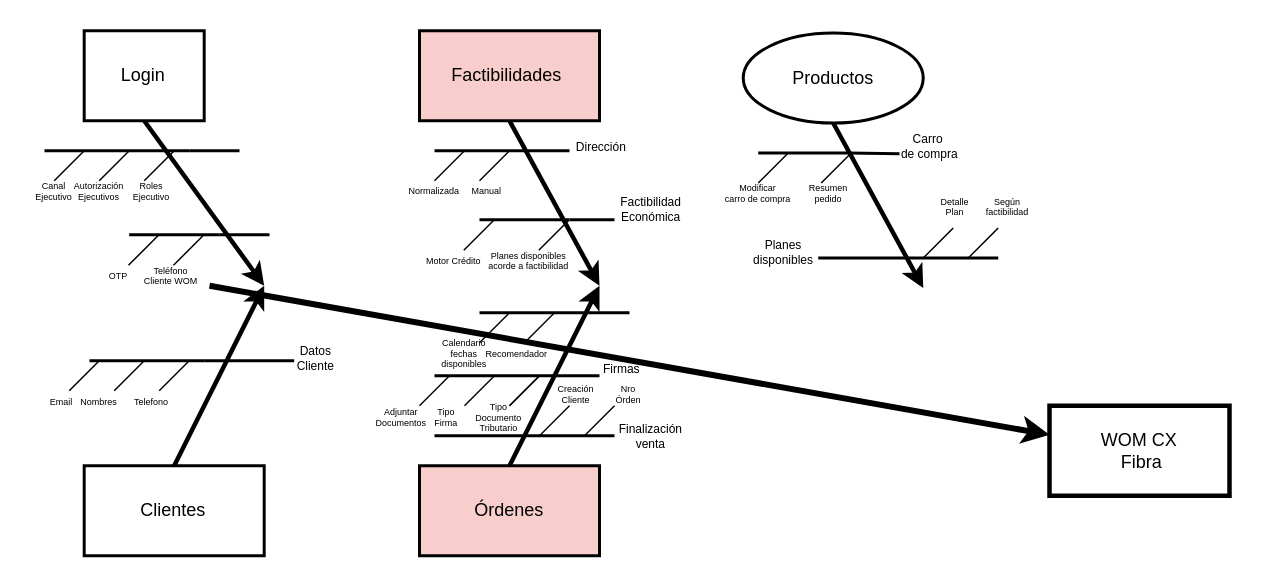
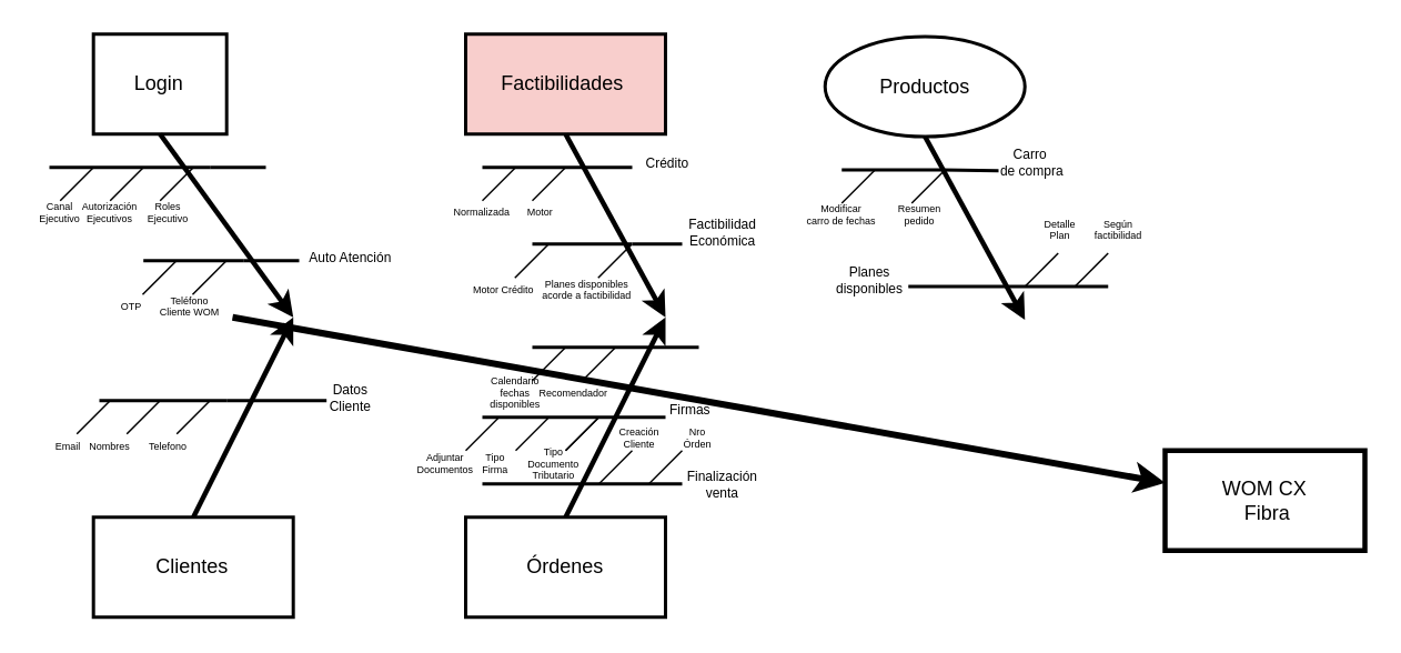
  <mxCell id="0" />
  <mxCell id="1" parent="0" />
  <mxCell id="2" value="Login" style="whiteSpace=wrap;strokeWidth=2" parent="1" vertex="1"><mxGeometry x="55.458" y="20" width="80" height="60" as="geometry" /></mxCell>
  <mxCell id="3" value="Clientes" style="whiteSpace=wrap;strokeWidth=2" parent="1" vertex="1"><mxGeometry x="55.458" y="310" width="120" height="60" as="geometry" /></mxCell>
  <mxCell id="4" value="WOM CX&#10; Fibra" style="whiteSpace=wrap;strokeWidth=3" parent="1" vertex="1"><mxGeometry x="699" y="270" width="120" height="60" as="geometry" /></mxCell>
  <mxCell id="5" value="" style="edgeStyle=none;strokeWidth=4" parent="1" target="4" edge="1"><mxGeometry width="100" height="100" relative="1" as="geometry"><mxPoint x="139" y="190" as="sourcePoint" /><mxPoint x="259" y="140" as="targetPoint" /></mxGeometry></mxCell>
  <mxCell id="6" value="" style="edgeStyle=none;exitX=0.5;exitY=1;strokeWidth=3" parent="1" source="2" edge="1"><mxGeometry width="100" height="100" relative="1" as="geometry"><mxPoint x="115.458" y="100" as="sourcePoint" /><mxPoint x="175.458" y="190" as="targetPoint" /></mxGeometry></mxCell>
  <mxCell id="7" value="" style="edgeStyle=none;exitX=0.5;exitY=0;strokeWidth=3" parent="1" edge="1"><mxGeometry width="100" height="100" relative="1" as="geometry"><mxPoint x="115.458" y="310" as="sourcePoint" /><mxPoint x="175.458" y="190" as="targetPoint" /></mxGeometry></mxCell>
  <mxCell id="8" value="" style="edgeStyle=none;endArrow=none;strokeWidth=2" parent="1" edge="1"><mxGeometry width="100" height="100" relative="1" as="geometry"><mxPoint x="29" y="100" as="sourcePoint" /><mxPoint x="125.458" y="100" as="targetPoint" /></mxGeometry></mxCell>
  <mxCell id="9" value="" style="edgeStyle=none;endArrow=none;strokeWidth=2" parent="1" edge="1"><mxGeometry width="100" height="100" relative="1" as="geometry"><mxPoint x="85.458" y="156" as="sourcePoint" /><mxPoint x="145.458" y="156" as="targetPoint" /></mxGeometry></mxCell>
  <mxCell id="10" value="" style="edgeStyle=none;endArrow=none;strokeWidth=2" parent="1" edge="1"><mxGeometry width="100" height="100" relative="1" as="geometry"><mxPoint x="125.458" y="100" as="sourcePoint" /><mxPoint x="159" y="100" as="targetPoint" /></mxGeometry></mxCell>
  <mxCell id="11" value="" style="edgeStyle=none;endArrow=none;strokeWidth=2" parent="1" edge="1"><mxGeometry width="100" height="100" relative="1" as="geometry"><mxPoint x="145.458" y="156" as="sourcePoint" /><mxPoint x="179" y="156" as="targetPoint" /></mxGeometry></mxCell>
  <mxCell id="12" value="" style="edgeStyle=none;endArrow=none;strokeWidth=2" parent="1" edge="1"><mxGeometry width="100" height="100" relative="1" as="geometry"><mxPoint x="59" y="240" as="sourcePoint" /><mxPoint x="135.458" y="240" as="targetPoint" /></mxGeometry></mxCell>
  <mxCell id="13" value="" style="edgeStyle=none;endArrow=none;strokeWidth=2" parent="1" edge="1"><mxGeometry width="100" height="100" relative="1" as="geometry"><mxPoint x="135.458" y="240" as="sourcePoint" /><mxPoint x="195.458" y="240" as="targetPoint" /></mxGeometry></mxCell>
  <mxCell id="14" value="" style="edgeStyle=none;endArrow=none;" parent="1" edge="1"><mxGeometry width="100" height="100" relative="1" as="geometry"><mxPoint x="95.458" y="120" as="sourcePoint" /><mxPoint x="115.458" y="100" as="targetPoint" /></mxGeometry></mxCell>
  <mxCell id="15" value="" style="edgeStyle=none;endArrow=none;" parent="1" edge="1"><mxGeometry width="100" height="100" relative="1" as="geometry"><mxPoint x="65.458" y="120" as="sourcePoint" /><mxPoint x="85.458" y="100" as="targetPoint" /></mxGeometry></mxCell>
  <mxCell id="16" value="" style="edgeStyle=none;endArrow=none;" parent="1" edge="1"><mxGeometry width="100" height="100" relative="1" as="geometry"><mxPoint x="114.976" y="176.37" as="sourcePoint" /><mxPoint x="134.976" y="156.37" as="targetPoint" /></mxGeometry></mxCell>
  <mxCell id="17" value="" style="edgeStyle=none;endArrow=none;" parent="1" edge="1"><mxGeometry width="100" height="100" relative="1" as="geometry"><mxPoint x="84.976" y="176.37" as="sourcePoint" /><mxPoint x="104.976" y="156.37" as="targetPoint" /></mxGeometry></mxCell>
  <mxCell id="18" value="" style="edgeStyle=none;endArrow=none;" parent="1" edge="1"><mxGeometry width="100" height="100" relative="1" as="geometry"><mxPoint x="105.458" y="260" as="sourcePoint" /><mxPoint x="125.458" y="240" as="targetPoint" /></mxGeometry></mxCell>
  <mxCell id="19" value="" style="edgeStyle=none;endArrow=none;" parent="1" edge="1"><mxGeometry width="100" height="100" relative="1" as="geometry"><mxPoint x="75.458" y="260" as="sourcePoint" /><mxPoint x="95.458" y="240" as="targetPoint" /></mxGeometry></mxCell>
  <mxCell id="20" value="Autorización&#10;Ejecutivos" style="text;spacingTop=-5;fontSize=6;align=center;verticalAlign=middle;points=[]" parent="1" vertex="1"><mxGeometry x="50.458" y="120" width="30" height="20.0" as="geometry" /></mxCell>
  <mxCell id="21" value="Roles&#10;Ejecutivo" style="text;spacingTop=-5;fontSize=6;align=center;verticalAlign=middle;points=[]" parent="1" vertex="1"><mxGeometry x="85.458" y="120" width="30" height="20.0" as="geometry" /></mxCell>
  <mxCell id="22" value="OTP" style="text;spacingTop=-5;fontSize=6;align=center;verticalAlign=middle;points=[]" parent="1" vertex="1"><mxGeometry x="63.514" y="176.528" width="30" height="20.0" as="geometry" /></mxCell>
  <mxCell id="23" value="Teléfono&#10;Cliente WOM" style="text;spacingTop=-5;fontSize=6;align=center;verticalAlign=middle;points=[]" parent="1" vertex="1"><mxGeometry x="98.514" y="176.528" width="30" height="20.0" as="geometry" /></mxCell>
  <mxCell id="24" value="Nombres" style="text;spacingTop=-5;fontSize=6;align=center;verticalAlign=middle;points=[]" parent="1" vertex="1"><mxGeometry x="50.458" y="260.417" width="30" height="20.0" as="geometry" /></mxCell>
  <mxCell id="25" value="Telefono" style="text;spacingTop=-5;fontSize=6;align=center;verticalAlign=middle;points=[]" parent="1" vertex="1"><mxGeometry x="85.458" y="260.417" width="30" height="20.0" as="geometry" /></mxCell>
+ <mxCell id="26" value="Auto Atención" style="text;spacingTop=-5;fontSize=8;align=center;verticalAlign=middle;points=[]" parent="1" vertex="1"><mxGeometry x="195.042" y="146.532" width="30" height="20.0" as="geometry" /></mxCell>
  <mxCell id="27" value="Datos&#10;Cliente" style="text;spacingTop=-5;fontSize=8;align=center;verticalAlign=middle;points=[]" parent="1" vertex="1"><mxGeometry x="195.042" y="230.972" width="30" height="20.0" as="geometry" /></mxCell>
  <mxCell id="28" value="Factibilidades " style="whiteSpace=wrap;strokeWidth=2;fillColor=#f8cecc;" parent="1" vertex="1"><mxGeometry x="279" y="20" width="120" height="60" as="geometry" /></mxCell>
- <mxCell id="29" value="Órdenes" style="whiteSpace=wrap;strokeWidth=2;fillColor=#f8cecc;" parent="1" vertex="1"><mxGeometry x="279" y="310" width="120" height="60" as="geometry" /></mxCell>
+ <mxCell id="29" value="Órdenes" style="whiteSpace=wrap;strokeWidth=2" parent="1" vertex="1"><mxGeometry x="279" y="310" width="120" height="60" as="geometry" /></mxCell>
  <mxCell id="30" value="" style="edgeStyle=none;exitX=0.5;exitY=1;strokeWidth=3" parent="1" source="28" edge="1"><mxGeometry width="100" height="100" relative="1" as="geometry"><mxPoint x="339" y="100" as="sourcePoint" /><mxPoint x="399" y="190" as="targetPoint" /></mxGeometry></mxCell>
  <mxCell id="31" value="" style="edgeStyle=none;exitX=0.5;exitY=0;strokeWidth=3" parent="1" edge="1"><mxGeometry width="100" height="100" relative="1" as="geometry"><mxPoint x="339" y="310" as="sourcePoint" /><mxPoint x="399" y="190" as="targetPoint" /></mxGeometry></mxCell>
  <mxCell id="32" value="" style="edgeStyle=none;endArrow=none;strokeWidth=2" parent="1" edge="1"><mxGeometry width="100" height="100" relative="1" as="geometry"><mxPoint x="289" y="100" as="sourcePoint" /><mxPoint x="349" y="100" as="targetPoint" /></mxGeometry></mxCell>
  <mxCell id="33" value="" style="edgeStyle=none;endArrow=none;strokeWidth=2" parent="1" edge="1"><mxGeometry width="100" height="100" relative="1" as="geometry"><mxPoint x="319" y="146" as="sourcePoint" /><mxPoint x="379" y="146" as="targetPoint" /></mxGeometry></mxCell>
  <mxCell id="34" value="" style="edgeStyle=none;endArrow=none;strokeWidth=2" parent="1" edge="1"><mxGeometry width="100" height="100" relative="1" as="geometry"><mxPoint x="349" y="100" as="sourcePoint" /><mxPoint x="379" y="100" as="targetPoint" /></mxGeometry></mxCell>
  <mxCell id="35" value="" style="edgeStyle=none;endArrow=none;strokeWidth=2" parent="1" edge="1"><mxGeometry width="100" height="100" relative="1" as="geometry"><mxPoint x="379" y="146" as="sourcePoint" /><mxPoint x="409" y="146" as="targetPoint" /></mxGeometry></mxCell>
  <mxCell id="36" value="" style="edgeStyle=none;endArrow=none;strokeWidth=2" parent="1" edge="1"><mxGeometry width="100" height="100" relative="1" as="geometry"><mxPoint x="319" y="208" as="sourcePoint" /><mxPoint x="389" y="208" as="targetPoint" /></mxGeometry></mxCell>
  <mxCell id="37" value="" style="edgeStyle=none;endArrow=none;strokeWidth=2" parent="1" edge="1"><mxGeometry width="100" height="100" relative="1" as="geometry"><mxPoint x="289" y="250" as="sourcePoint" /><mxPoint x="369" y="250" as="targetPoint" /></mxGeometry></mxCell>
  <mxCell id="38" value="" style="edgeStyle=none;endArrow=none;strokeWidth=2" parent="1" edge="1"><mxGeometry width="100" height="100" relative="1" as="geometry"><mxPoint x="289" y="290" as="sourcePoint" /><mxPoint x="349" y="290" as="targetPoint" /></mxGeometry></mxCell>
  <mxCell id="39" value="" style="edgeStyle=none;endArrow=none;strokeWidth=2" parent="1" edge="1"><mxGeometry width="100" height="100" relative="1" as="geometry"><mxPoint x="389" y="208" as="sourcePoint" /><mxPoint x="419" y="208" as="targetPoint" /></mxGeometry></mxCell>
  <mxCell id="40" value="" style="edgeStyle=none;endArrow=none;strokeWidth=2" parent="1" edge="1"><mxGeometry width="100" height="100" relative="1" as="geometry"><mxPoint x="369" y="250" as="sourcePoint" /><mxPoint x="399" y="250" as="targetPoint" /></mxGeometry></mxCell>
  <mxCell id="41" value="" style="edgeStyle=none;endArrow=none;strokeWidth=2" parent="1" edge="1"><mxGeometry width="100" height="100" relative="1" as="geometry"><mxPoint x="349" y="290" as="sourcePoint" /><mxPoint x="409" y="290" as="targetPoint" /></mxGeometry></mxCell>
  <mxCell id="42" value="" style="edgeStyle=none;endArrow=none;" parent="1" edge="1"><mxGeometry width="100" height="100" relative="1" as="geometry"><mxPoint x="319" y="120" as="sourcePoint" /><mxPoint x="339" y="100" as="targetPoint" /></mxGeometry></mxCell>
  <mxCell id="43" value="" style="edgeStyle=none;endArrow=none;" parent="1" edge="1"><mxGeometry width="100" height="100" relative="1" as="geometry"><mxPoint x="289" y="120" as="sourcePoint" /><mxPoint x="309" y="100" as="targetPoint" /></mxGeometry></mxCell>
  <mxCell id="44" value="" style="edgeStyle=none;endArrow=none;" parent="1" edge="1"><mxGeometry width="100" height="100" relative="1" as="geometry"><mxPoint x="308.518" y="166.37" as="sourcePoint" /><mxPoint x="328.518" y="146.37" as="targetPoint" /></mxGeometry></mxCell>
  <mxCell id="45" value="" style="edgeStyle=none;endArrow=none;" parent="1" edge="1"><mxGeometry width="100" height="100" relative="1" as="geometry"><mxPoint x="389" y="290" as="sourcePoint" /><mxPoint x="409" y="270" as="targetPoint" /></mxGeometry></mxCell>
  <mxCell id="46" value="" style="edgeStyle=none;endArrow=none;" parent="1" edge="1"><mxGeometry width="100" height="100" relative="1" as="geometry"><mxPoint x="359" y="290" as="sourcePoint" /><mxPoint x="379" y="270" as="targetPoint" /></mxGeometry></mxCell>
  <mxCell id="47" value="" style="edgeStyle=none;endArrow=none;" parent="1" edge="1"><mxGeometry width="100" height="100" relative="1" as="geometry"><mxPoint x="339" y="270" as="sourcePoint" /><mxPoint x="359" y="250" as="targetPoint" /></mxGeometry></mxCell>
  <mxCell id="48" value="" style="edgeStyle=none;endArrow=none;" parent="1" edge="1"><mxGeometry width="100" height="100" relative="1" as="geometry"><mxPoint x="339" y="270" as="sourcePoint" /><mxPoint x="359" y="250" as="targetPoint" /></mxGeometry></mxCell>
  <mxCell id="49" value="" style="edgeStyle=none;endArrow=none;" parent="1" edge="1"><mxGeometry width="100" height="100" relative="1" as="geometry"><mxPoint x="309" y="270" as="sourcePoint" /><mxPoint x="329" y="250" as="targetPoint" /></mxGeometry></mxCell>
  <mxCell id="50" value="" style="edgeStyle=none;endArrow=none;" parent="1" edge="1"><mxGeometry width="100" height="100" relative="1" as="geometry"><mxPoint x="349" y="228" as="sourcePoint" /><mxPoint x="369" y="208" as="targetPoint" /></mxGeometry></mxCell>
  <mxCell id="51" value="" style="edgeStyle=none;endArrow=none;" parent="1" edge="1"><mxGeometry width="100" height="100" relative="1" as="geometry"><mxPoint x="319" y="228" as="sourcePoint" /><mxPoint x="339" y="208" as="targetPoint" /></mxGeometry></mxCell>
  <mxCell id="52" value="Normalizada" style="text;spacingTop=-5;fontSize=6;align=center;verticalAlign=middle;points=[]" parent="1" vertex="1"><mxGeometry x="274" y="120" width="30" height="20.0" as="geometry" /></mxCell>
- <mxCell id="53" value="Manual" style="text;spacingTop=-5;fontSize=6;align=center;verticalAlign=middle;points=[]" parent="1" vertex="1"><mxGeometry x="309" y="120" width="30" height="20.0" as="geometry" /></mxCell>
+ <mxCell id="53" value="Motor" style="text;spacingTop=-5;fontSize=6;align=center;verticalAlign=middle;points=[]" parent="1" vertex="1"><mxGeometry x="309" y="120" width="30" height="20.0" as="geometry" /></mxCell>
  <mxCell id="54" value="Motor Crédito" style="text;spacingTop=-5;fontSize=6;align=center;verticalAlign=middle;points=[]" parent="1" vertex="1"><mxGeometry x="287.056" y="166.528" width="30" height="20.0" as="geometry" /></mxCell>
  <mxCell id="55" value="Calendario&#10;fechas&#10;disponibles" style="text;spacingTop=-5;fontSize=6;align=center;verticalAlign=middle;points=[]" parent="1" vertex="1"><mxGeometry x="294" y="228.417" width="30" height="20.0" as="geometry" /></mxCell>
  <mxCell id="56" value="Recomendador" style="text;spacingTop=-5;fontSize=6;align=center;verticalAlign=middle;points=[]" parent="1" vertex="1"><mxGeometry x="329" y="228.417" width="30" height="20.0" as="geometry" /></mxCell>
  <mxCell id="57" value="Tipo&#10;Firma" style="text;spacingTop=-5;fontSize=6;align=center;verticalAlign=middle;points=[]" parent="1" vertex="1"><mxGeometry x="282.056" y="270.972" width="30" height="20.0" as="geometry" /></mxCell>
  <mxCell id="58" value="Tipo&#10;Documento&#10;Tributario" style="text;spacingTop=-5;fontSize=6;align=center;verticalAlign=middle;points=[]" parent="1" vertex="1"><mxGeometry x="317.056" y="270.972" width="30" height="20.0" as="geometry" /></mxCell>
  <mxCell id="59" value="Creación&#10;Cliente" style="text;spacingTop=-5;fontSize=6;align=center;verticalAlign=middle;points=[]" parent="1" vertex="1"><mxGeometry x="368.583" y="255.417" width="30" height="20.0" as="geometry" /></mxCell>
  <mxCell id="60" value="Nro&#10;Órden" style="text;spacingTop=-5;fontSize=6;align=center;verticalAlign=middle;points=[]" parent="1" vertex="1"><mxGeometry x="403.583" y="255.417" width="30" height="20.0" as="geometry" /></mxCell>
- <mxCell id="61" value="Dirección" style="text;spacingTop=-5;fontSize=8;align=center;verticalAlign=middle;points=[]" parent="1" vertex="1"><mxGeometry x="385.393" y="90.002" width="30" height="20.0" as="geometry" /></mxCell>
+ <mxCell id="61" value="Crédito" style="text;spacingTop=-5;fontSize=8;align=center;verticalAlign=middle;points=[]" parent="1" vertex="1"><mxGeometry x="385.393" y="90.002" width="30" height="20.0" as="geometry" /></mxCell>
  <mxCell id="62" value="Factibilidad&#10;Económica" style="text;spacingTop=-5;fontSize=8;align=center;verticalAlign=middle;points=[]" parent="1" vertex="1"><mxGeometry x="418.583" y="131.532" width="30" height="20.0" as="geometry" /></mxCell>
  <mxCell id="63" value="Firmas" style="text;spacingTop=-5;fontSize=8;align=center;verticalAlign=middle;points=[]" parent="1" vertex="1"><mxGeometry x="399.003" y="238.332" width="30" height="20.0" as="geometry" /></mxCell>
  <mxCell id="64" value="Finalización&#10;venta" style="text;spacingTop=-5;fontSize=8;align=center;verticalAlign=middle;points=[]" parent="1" vertex="1"><mxGeometry x="418.393" y="283.002" width="30" height="20.0" as="geometry" /></mxCell>
  <mxCell id="65" value="Productos" style="ellipse;whiteSpace=wrap;strokeWidth=2;" parent="1" vertex="1"><mxGeometry x="494.833" y="21.528" width="120" height="60" as="geometry" /></mxCell>
  <mxCell id="66" value="" style="edgeStyle=none;exitX=0.5;exitY=1;strokeWidth=3" parent="1" source="65" edge="1"><mxGeometry width="100" height="100" relative="1" as="geometry"><mxPoint x="554.833" y="101.528" as="sourcePoint" /><mxPoint x="614.833" y="191.528" as="targetPoint" /></mxGeometry></mxCell>
  <mxCell id="67" value="" style="edgeStyle=none;endArrow=none;strokeWidth=2" parent="1" edge="1"><mxGeometry width="100" height="100" relative="1" as="geometry"><mxPoint x="504.833" y="101.528" as="sourcePoint" /><mxPoint x="564.833" y="101.528" as="targetPoint" /></mxGeometry></mxCell>
  <mxCell id="68" value="" style="edgeStyle=none;endArrow=none;strokeWidth=2" parent="1" edge="1"><mxGeometry width="100" height="100" relative="1" as="geometry"><mxPoint x="544.833" y="171.528" as="sourcePoint" /><mxPoint x="604.833" y="171.528" as="targetPoint" /></mxGeometry></mxCell>
  <mxCell id="69" value="" style="edgeStyle=none;endArrow=none;strokeWidth=2" parent="1" edge="1"><mxGeometry width="100" height="100" relative="1" as="geometry"><mxPoint x="564.833" y="101.528" as="sourcePoint" /><mxPoint x="599" y="102" as="targetPoint" /></mxGeometry></mxCell>
  <mxCell id="70" value="" style="edgeStyle=none;endArrow=none;strokeWidth=2" parent="1" edge="1"><mxGeometry width="100" height="100" relative="1" as="geometry"><mxPoint x="604.833" y="171.528" as="sourcePoint" /><mxPoint x="664.833" y="171.528" as="targetPoint" /></mxGeometry></mxCell>
  <mxCell id="71" value="" style="edgeStyle=none;endArrow=none;" parent="1" edge="1"><mxGeometry width="100" height="100" relative="1" as="geometry"><mxPoint x="546.833" y="121.528" as="sourcePoint" /><mxPoint x="566.833" y="101.528" as="targetPoint" /></mxGeometry></mxCell>
  <mxCell id="72" value="" style="edgeStyle=none;endArrow=none;" parent="1" edge="1"><mxGeometry width="100" height="100" relative="1" as="geometry"><mxPoint x="504.833" y="121.528" as="sourcePoint" /><mxPoint x="524.833" y="101.528" as="targetPoint" /></mxGeometry></mxCell>
  <mxCell id="73" value="" style="edgeStyle=none;endArrow=none;" parent="1" edge="1"><mxGeometry width="100" height="100" relative="1" as="geometry"><mxPoint x="614.833" y="171.528" as="sourcePoint" /><mxPoint x="634.833" y="151.528" as="targetPoint" /></mxGeometry></mxCell>
  <mxCell id="74" value="" style="edgeStyle=none;endArrow=none;" parent="1" edge="1"><mxGeometry width="100" height="100" relative="1" as="geometry"><mxPoint x="644.833" y="171.528" as="sourcePoint" /><mxPoint x="664.833" y="151.528" as="targetPoint" /></mxGeometry></mxCell>
  <mxCell id="75" value="Planes&#10;disponibles" style="text;spacingTop=-5;fontSize=8;align=center;verticalAlign=middle;points=[]" parent="1" vertex="1"><mxGeometry x="506.833" y="160.418" width="30" height="20.0" as="geometry" /></mxCell>
- <mxCell id="76" value="Modificar &#10;carro de compra" style="text;spacingTop=-5;fontSize=6;align=center;verticalAlign=middle;points=[]" parent="1" vertex="1"><mxGeometry x="489.833" y="121.528" width="30" height="20.0" as="geometry" /></mxCell>
+ <mxCell id="76" value="Modificar &#10;carro de fechas" style="text;spacingTop=-5;fontSize=6;align=center;verticalAlign=middle;points=[]" parent="1" vertex="1"><mxGeometry x="489.833" y="121.528" width="30" height="20.0" as="geometry" /></mxCell>
  <mxCell id="77" value="Resumen&#10;pedido" style="text;spacingTop=-5;fontSize=6;align=center;verticalAlign=middle;points=[]" parent="1" vertex="1"><mxGeometry x="536.833" y="121.528" width="30" height="20.0" as="geometry" /></mxCell>
  <mxCell id="78" value="Detalle&#10;Plan" style="text;spacingTop=-5;fontSize=6;align=center;verticalAlign=middle;points=[]" parent="1" vertex="1"><mxGeometry x="621.222" y="130.417" width="30" height="20.0" as="geometry" /></mxCell>
  <mxCell id="79" value="Según&#10;factibilidad" style="text;spacingTop=-5;fontSize=6;align=center;verticalAlign=middle;points=[]" parent="1" vertex="1"><mxGeometry x="656.222" y="130.417" width="30" height="20.0" as="geometry" /></mxCell>
  <mxCell id="80" value="Carro&#10; de compra" style="text;spacingTop=-5;fontSize=8;align=center;verticalAlign=middle;points=[]" parent="1" vertex="1"><mxGeometry x="603.227" y="90" width="30" height="20.0" as="geometry" /></mxCell>
  <mxCell id="81" value="" style="edgeStyle=none;endArrow=none;" edge="1" parent="1"><mxGeometry width="100" height="100" relative="1" as="geometry"><mxPoint x="35.458" y="120" as="sourcePoint" /><mxPoint x="55.458" y="100" as="targetPoint" /></mxGeometry></mxCell>
  <mxCell id="82" value="Canal&#10;Ejecutivo" style="text;spacingTop=-5;fontSize=6;align=center;verticalAlign=middle;points=[]" vertex="1" parent="1"><mxGeometry x="20.458" y="120" width="30" height="20.0" as="geometry" /></mxCell>
  <mxCell id="83" value="" style="edgeStyle=none;endArrow=none;" edge="1" parent="1"><mxGeometry width="100" height="100" relative="1" as="geometry"><mxPoint x="358.518" y="166.37" as="sourcePoint" /><mxPoint x="378.518" y="146.37" as="targetPoint" /></mxGeometry></mxCell>
  <mxCell id="84" value="Planes disponibles &#10;acorde a factibilidad" style="text;spacingTop=-5;fontSize=6;align=center;verticalAlign=middle;points=[]" vertex="1" parent="1"><mxGeometry x="337.056" y="166.528" width="30" height="20.0" as="geometry" /></mxCell>
  <mxCell id="85" value="" style="edgeStyle=none;endArrow=none;" edge="1" parent="1"><mxGeometry width="100" height="100" relative="1" as="geometry"><mxPoint x="45.458" y="260" as="sourcePoint" /><mxPoint x="65.458" y="240" as="targetPoint" /></mxGeometry></mxCell>
  <mxCell id="86" value="Email" style="text;spacingTop=-5;fontSize=6;align=center;verticalAlign=middle;points=[]" vertex="1" parent="1"><mxGeometry x="25.458" y="260.417" width="30" height="20.0" as="geometry" /></mxCell>
  <mxCell id="87" value="" style="edgeStyle=none;endArrow=none;" edge="1" parent="1"><mxGeometry width="100" height="100" relative="1" as="geometry"><mxPoint x="279" y="270" as="sourcePoint" /><mxPoint x="299" y="250" as="targetPoint" /></mxGeometry></mxCell>
  <mxCell id="88" value="Adjuntar&#10;Documentos" style="text;spacingTop=-5;fontSize=6;align=center;verticalAlign=middle;points=[]" vertex="1" parent="1"><mxGeometry x="252.056" y="270.972" width="30" height="20.0" as="geometry" /></mxCell>
